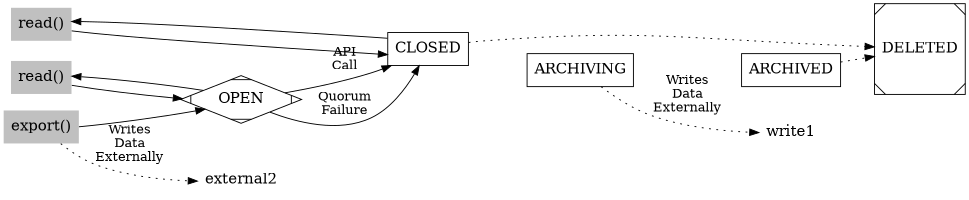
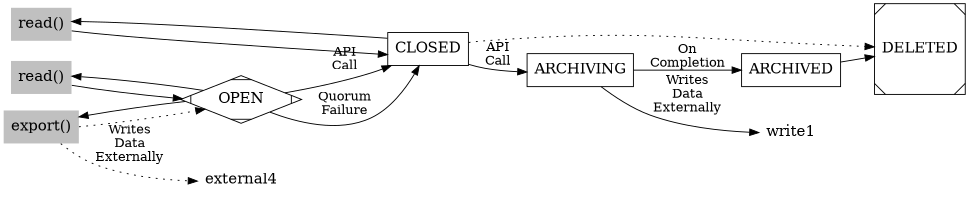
  digraph {
    rankdir=LR
    node [fontsize=16 shape=plaintext]
    n1 [fillcolor=grey label="read()" style=filled]
    n2 [fillcolor=grey label="read()" style=filled]
    n3 [fillcolor=grey label="export()" style=filled]
    OPEN [shape=Mdiamond]
    CLOSED [shape=box]
-   external2 [shape=none]
+   external2 [shape=none label=external4]
    DELETED [shape=Msquare]
    ARCHIVING [shape=box]
    n9 [label=write1 shape=none]
    ARCHIVED [shape=box]
    subgraph sub_1 {
      rank=same
      n1
      n2
      n3
    }
    n1 -> OPEN
    n2 -> CLOSED
-   n3 -> OPEN
+   n3 -> OPEN [style=dotted]
    n3 -> external2 [label="Writes\nData\nExternally" style=dotted]
    OPEN -> n1
+   OPEN -> n3
    OPEN -> CLOSED [label="API\nCall"]
    OPEN -> CLOSED [label="Quorum\nFailure"]
    CLOSED -> n2
    CLOSED -> DELETED [style=dotted]
-   ARCHIVING -> n9 [label="Writes\nData\nExternally" style=dotted]
-   ARCHIVED -> DELETED [style=dotted]
+   CLOSED -> ARCHIVING [label="API\nCall"]
+   ARCHIVING -> n9 [label="Writes\nData\nExternally" style=solid]
+   ARCHIVING -> ARCHIVED [label="On\nCompletion"]
+   ARCHIVED -> DELETED
  }
